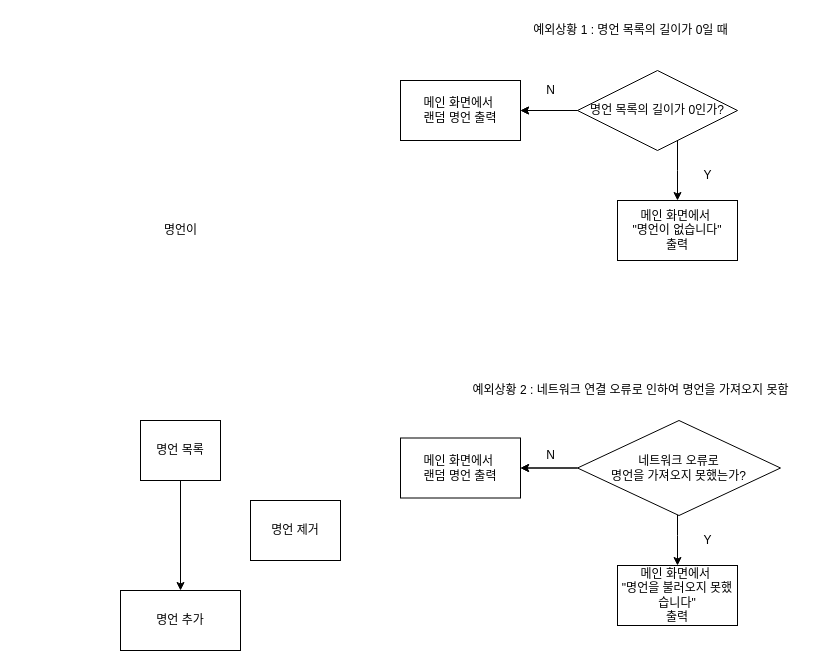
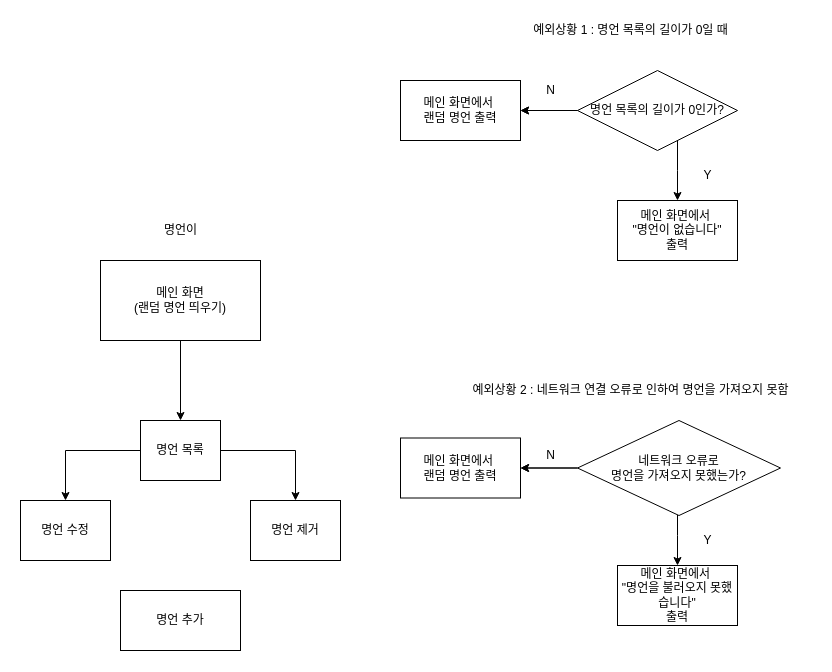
  <mxCell id="0" />
  <mxCell id="1" parent="0" />
- <mxCell id="6" value="" style="edgeStyle=orthogonalEdgeStyle;rounded=0;orthogonalLoop=1;jettySize=auto;html=1;" parent="1" source="7" target="29" edge="1"><mxGeometry relative="1" as="geometry"><mxPoint x="180" y="560" as="targetPoint" /></mxGeometry></mxCell>
+ <mxCell id="2" style="edgeStyle=orthogonalEdgeStyle;rounded=0;orthogonalLoop=1;jettySize=auto;html=1;entryX=0.5;entryY=0;entryDx=0;entryDy=0;" parent="1" source="3" target="7" edge="1"><mxGeometry relative="1" as="geometry" /></mxCell>
+ <mxCell id="3" value="메인 화면&lt;br&gt;(랜덤 명언 띄우기)" style="rounded=0;whiteSpace=wrap;html=1;" parent="1" vertex="1"><mxGeometry x="100" y="260" width="160" height="80" as="geometry" /></mxCell>
+ <mxCell id="4" value="" style="edgeStyle=orthogonalEdgeStyle;rounded=0;orthogonalLoop=1;jettySize=auto;html=1;" parent="1" source="7" target="9" edge="1"><mxGeometry relative="1" as="geometry" /></mxCell>
+ <mxCell id="5" value="" style="edgeStyle=orthogonalEdgeStyle;rounded=0;orthogonalLoop=1;jettySize=auto;html=1;" parent="1" source="7" target="8" edge="1"><mxGeometry relative="1" as="geometry" /></mxCell>
  <mxCell id="7" value="명언 목록" style="rounded=0;whiteSpace=wrap;html=1;" parent="1" vertex="1"><mxGeometry x="140" y="420" width="80" height="60" as="geometry" /></mxCell>
  <mxCell id="8" value="명언 제거" style="rounded=0;whiteSpace=wrap;html=1;" parent="1" vertex="1"><mxGeometry x="250" y="500" width="90" height="60" as="geometry" /></mxCell>
+ <mxCell id="9" value="명언 수정" style="rounded=0;whiteSpace=wrap;html=1;" parent="1" vertex="1"><mxGeometry y="500" width="90" height="60" as="geometry" x="20" /></mxCell>
  <mxCell id="10" value="예외상황 1 : 명언 목록의 길이가 0일 때&lt;br&gt;" style="text;html=1;resizable=0;autosize=1;align=center;verticalAlign=middle;points=[];fillColor=none;strokeColor=none;rounded=0;" parent="1" vertex="1"><mxGeometry x="520" y="20" width="220" height="20" as="geometry" /></mxCell>
  <mxCell id="11" value="명언이" style="text;html=1;resizable=0;autosize=1;align=center;verticalAlign=middle;points=[];fillColor=none;strokeColor=none;rounded=0;" parent="1" vertex="1"><mxGeometry x="150" y="220" width="60" height="20" as="geometry" /></mxCell>
  <mxCell id="12" value="" style="edgeStyle=orthogonalEdgeStyle;rounded=0;orthogonalLoop=1;jettySize=auto;html=1;" parent="1" source="15" target="16" edge="1"><mxGeometry relative="1" as="geometry"><mxPoint x="497" y="110" as="targetPoint" /></mxGeometry></mxCell>
  <mxCell id="13" value="" style="edgeStyle=orthogonalEdgeStyle;rounded=0;orthogonalLoop=1;jettySize=auto;html=1;" parent="1" source="15" target="16" edge="1"><mxGeometry relative="1" as="geometry" /></mxCell>
  <mxCell id="14" value="" style="edgeStyle=orthogonalEdgeStyle;rounded=0;orthogonalLoop=1;jettySize=auto;html=1;" parent="1" source="15" target="18" edge="1"><mxGeometry relative="1" as="geometry"><mxPoint x="677" y="230" as="targetPoint" /><Array as="points"><mxPoint x="677" y="170" /><mxPoint x="677" y="170" /></Array></mxGeometry></mxCell>
  <mxCell id="15" value="명언 목록의 길이가 0인가?" style="rhombus;whiteSpace=wrap;html=1;" parent="1" vertex="1"><mxGeometry x="577" y="70" width="160" height="80" as="geometry" /></mxCell>
  <mxCell id="16" value="메인 화면에서&amp;nbsp;&lt;br&gt;랜덤 명언 출력" style="rounded=0;whiteSpace=wrap;html=1;" parent="1" vertex="1"><mxGeometry x="400" y="80" width="120" height="60" as="geometry" /></mxCell>
  <mxCell id="17" value="N" style="text;html=1;resizable=0;autosize=1;align=center;verticalAlign=middle;points=[];fillColor=none;strokeColor=none;rounded=0;" parent="1" vertex="1"><mxGeometry x="540" y="80" width="20" height="20" as="geometry" /></mxCell>
  <mxCell id="18" value="메인 화면에서&amp;nbsp;&lt;br&gt;&quot;명언이 없습니다&quot;&lt;br&gt;출력" style="rounded=0;whiteSpace=wrap;html=1;" parent="1" vertex="1"><mxGeometry x="617" y="200" width="120" height="60" as="geometry" /></mxCell>
  <mxCell id="19" value="Y" style="text;html=1;resizable=0;autosize=1;align=center;verticalAlign=middle;points=[];fillColor=none;strokeColor=none;rounded=0;" parent="1" vertex="1"><mxGeometry x="697" y="165" width="20" height="20" as="geometry" /></mxCell>
  <mxCell id="20" value="예외상황 2 : 네트워크 연결 오류로 인하여 명언을 가져오지 못함&lt;br&gt;" style="text;html=1;resizable=0;autosize=1;align=center;verticalAlign=middle;points=[];fillColor=none;strokeColor=none;rounded=0;" parent="1" vertex="1"><mxGeometry x="450" y="380" width="360" height="20" as="geometry" /></mxCell>
  <mxCell id="21" value="" style="edgeStyle=orthogonalEdgeStyle;rounded=0;orthogonalLoop=1;jettySize=auto;html=1;" parent="1" source="24" target="25" edge="1"><mxGeometry relative="1" as="geometry"><mxPoint x="497" y="475" as="targetPoint" /></mxGeometry></mxCell>
  <mxCell id="22" value="" style="edgeStyle=orthogonalEdgeStyle;rounded=0;orthogonalLoop=1;jettySize=auto;html=1;" parent="1" source="24" target="25" edge="1"><mxGeometry relative="1" as="geometry" /></mxCell>
  <mxCell id="23" value="" style="edgeStyle=orthogonalEdgeStyle;rounded=0;orthogonalLoop=1;jettySize=auto;html=1;" parent="1" source="24" target="27" edge="1"><mxGeometry relative="1" as="geometry"><mxPoint x="677" y="595" as="targetPoint" /><Array as="points"><mxPoint x="677" y="535" /><mxPoint x="677" y="535" /></Array></mxGeometry></mxCell>
  <mxCell id="24" value="네트워크 오류로 &lt;br&gt;명언을 가져오지 못했는가?" style="rhombus;whiteSpace=wrap;html=1;" parent="1" vertex="1"><mxGeometry x="577" y="420" width="203" height="95" as="geometry" /></mxCell>
  <mxCell id="25" value="메인 화면에서&amp;nbsp;&lt;br&gt;랜덤 명언 출력" style="rounded=0;whiteSpace=wrap;html=1;" parent="1" vertex="1"><mxGeometry x="400" y="437.5" width="120" height="60" as="geometry" /></mxCell>
  <mxCell id="26" value="N" style="text;html=1;resizable=0;autosize=1;align=center;verticalAlign=middle;points=[];fillColor=none;strokeColor=none;rounded=0;" parent="1" vertex="1"><mxGeometry x="540" y="445" width="20" height="20" as="geometry" /></mxCell>
  <mxCell id="27" value="메인 화면에서&amp;nbsp;&lt;br&gt;&quot;명언을 불러오지 못했습니다&quot;&lt;br&gt;출력" style="rounded=0;whiteSpace=wrap;html=1;" parent="1" vertex="1"><mxGeometry x="617" y="565" width="120" height="60" as="geometry" /></mxCell>
  <mxCell id="28" value="Y" style="text;html=1;resizable=0;autosize=1;align=center;verticalAlign=middle;points=[];fillColor=none;strokeColor=none;rounded=0;" parent="1" vertex="1"><mxGeometry x="697" y="530" width="20" height="20" as="geometry" /></mxCell>
  <mxCell id="29" value="명언 추가" style="rounded=0;whiteSpace=wrap;html=1;" parent="1" vertex="1"><mxGeometry x="120" y="590" width="120" height="60" as="geometry" /></mxCell>
